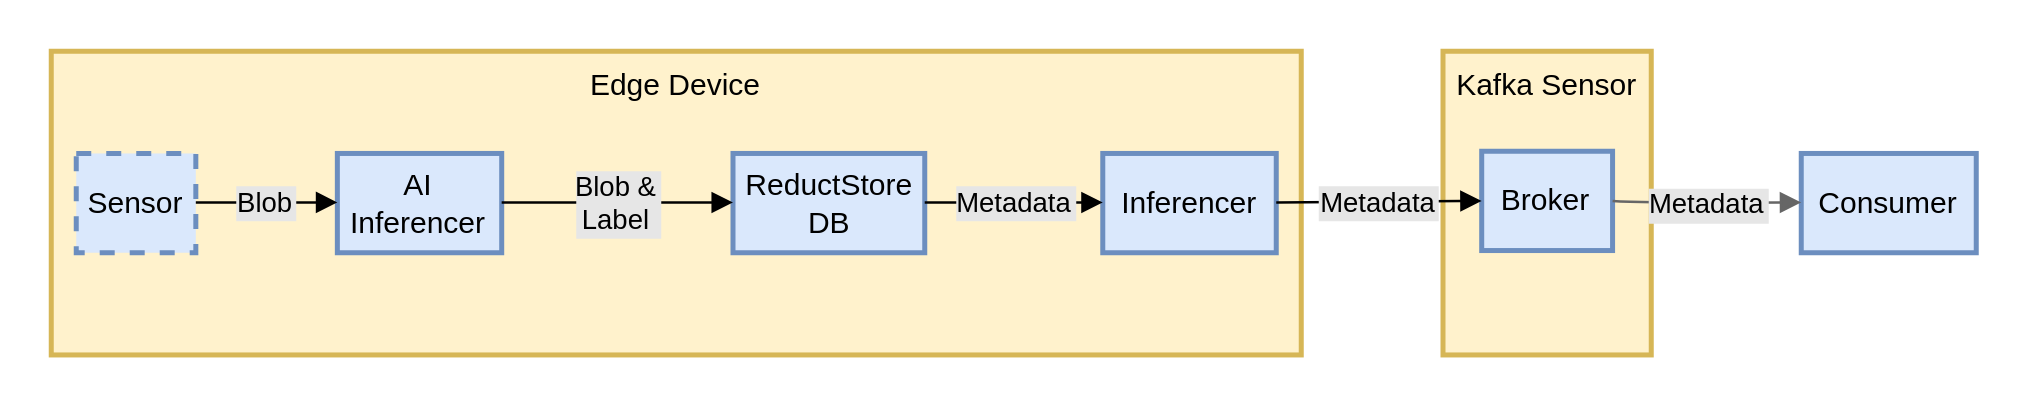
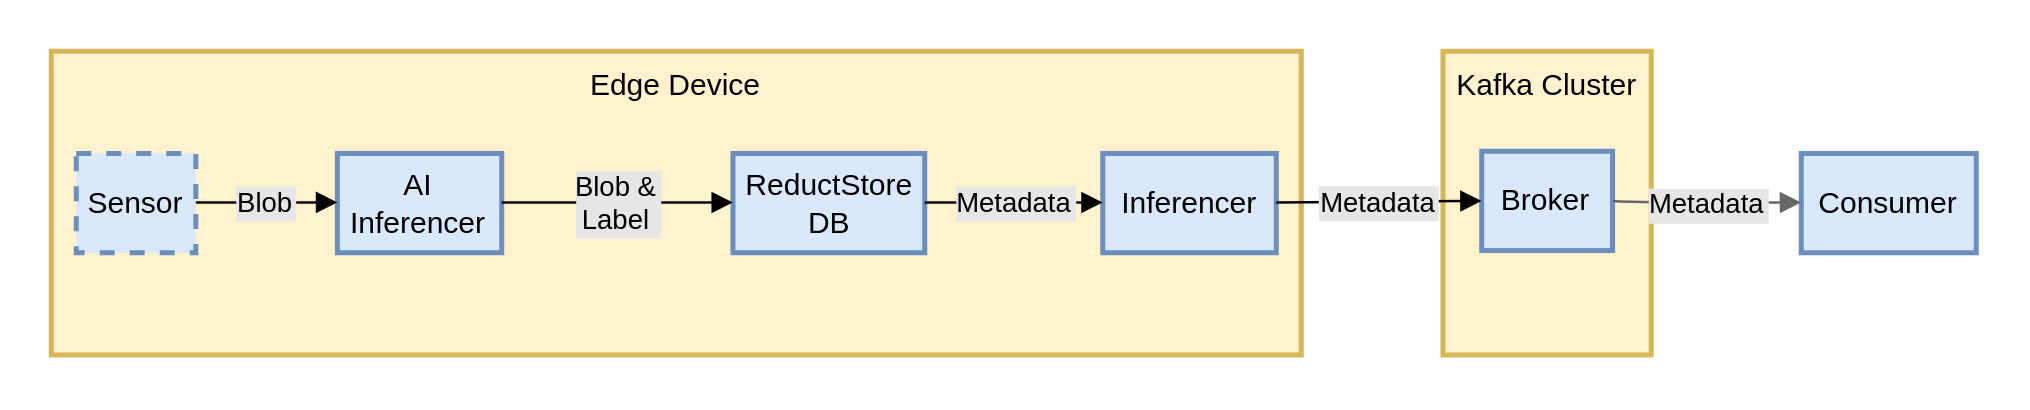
  <mxCell id="0" />
  <mxCell id="1" parent="0" />
- <mxCell id="2" value="Kafka Sensor" style="whiteSpace=wrap;strokeWidth=2;verticalAlign=top;fillColor=#fff2cc;strokeColor=#d6b656;" vertex="1" parent="1"><mxGeometry x="576.7" y="20" width="83.3" height="121.48" as="geometry" /></mxCell>
+ <mxCell id="2" value="Kafka Cluster" style="whiteSpace=wrap;strokeWidth=2;verticalAlign=top;fillColor=#fff2cc;strokeColor=#d6b656;" vertex="1" parent="1"><mxGeometry x="576.7" y="20" width="83.3" height="121.48" as="geometry" /></mxCell>
  <mxCell id="3" value="Broker" style="whiteSpace=wrap;strokeWidth=2;fillColor=#dae8fc;strokeColor=#6c8ebf;" vertex="1" parent="1"><mxGeometry x="592.18" y="60" width="52.35" height="39.72" as="geometry" /></mxCell>
  <mxCell id="4" value="Edge Device" style="whiteSpace=wrap;strokeWidth=2;verticalAlign=top;fillColor=#fff2cc;strokeColor=#d6b656;" vertex="1" parent="1"><mxGeometry x="20" y="20" width="500" height="121.48" as="geometry" /></mxCell>
  <mxCell id="5" value="AI Inferencer" style="whiteSpace=wrap;strokeWidth=2;fillColor=#dae8fc;strokeColor=#6c8ebf;" vertex="1" parent="1"><mxGeometry x="134.435" y="60.883" width="65.739" height="39.715" as="geometry" /></mxCell>
  <mxCell id="6" value="Sensor" style="whiteSpace=wrap;strokeWidth=2;fillColor=#dae8fc;strokeColor=#6c8ebf;dashed=1;" vertex="1" parent="1"><mxGeometry x="30" y="60.88" width="47.83" height="39.72" as="geometry" /></mxCell>
  <mxCell id="7" value="ReductStore DB" style="whiteSpace=wrap;strokeWidth=2;fillColor=#dae8fc;strokeColor=#6c8ebf;" vertex="1" parent="1"><mxGeometry x="292.696" y="60.883" width="76.696" height="39.715" as="geometry" /></mxCell>
  <mxCell id="8" value="Inferencer" style="whiteSpace=wrap;strokeWidth=2;fillColor=#dae8fc;strokeColor=#6c8ebf;" vertex="1" parent="1"><mxGeometry x="440.61" y="60.88" width="69.39" height="39.72" as="geometry" /></mxCell>
  <mxCell id="9" value="Consumer" style="whiteSpace=wrap;strokeWidth=2;fillColor=#dae8fc;strokeColor=#6c8ebf;" vertex="1" parent="1"><mxGeometry x="720" y="60.88" width="70" height="39.72" as="geometry" /></mxCell>
  <mxCell id="10" value="Blob" style="curved=1;startArrow=none;endArrow=block;exitX=0.994;exitY=0.493;entryX=-0.005;entryY=0.493;rounded=0;labelBackgroundColor=#E6E6E6;" edge="1" parent="1" source="6" target="5"><mxGeometry relative="1" as="geometry"><Array as="points" /></mxGeometry></mxCell>
  <mxCell id="11" value="Blob &amp;&#10;Label" style="curved=1;startArrow=none;endArrow=block;exitX=0.996;exitY=0.493;entryX=0.002;entryY=0.493;rounded=0;labelBackgroundColor=#E6E6E6;" edge="1" parent="1" source="5" target="7"><mxGeometry x="-0.002" relative="1" as="geometry"><Array as="points" /><mxPoint as="offset" /></mxGeometry></mxCell>
  <mxCell id="12" value="Metadata" style="curved=1;startArrow=none;endArrow=block;exitX=0.999;exitY=0.493;entryX=-0.002;entryY=0.493;rounded=0;labelBackgroundColor=#E6E6E6;" edge="1" parent="1" source="7" target="8"><mxGeometry relative="1" as="geometry"><Array as="points" /></mxGeometry></mxCell>
  <mxCell id="13" value="Metadata" style="curved=1;startArrow=none;endArrow=block;exitX=0.994;exitY=0.493;rounded=0;labelBackgroundColor=#E6E6E6;entryX=0;entryY=0.5;entryDx=0;entryDy=0;" edge="1" parent="1" source="8" target="3"><mxGeometry relative="1" as="geometry"><Array as="points" /><mxPoint x="550" y="110" as="targetPoint" /></mxGeometry></mxCell>
  <mxCell id="14" value="Metadata" style="curved=1;startArrow=none;endArrow=block;exitX=1;exitY=0.5;entryX=0.004;entryY=0.493;rounded=0;fillColor=#f5f5f5;strokeColor=#666666;labelBorderColor=none;labelBackgroundColor=#E6E6E6;exitDx=0;exitDy=0;" edge="1" parent="1" source="3" target="9"><mxGeometry relative="1" as="geometry"><Array as="points"><mxPoint x="658.522" y="80.741" /></Array></mxGeometry></mxCell>
